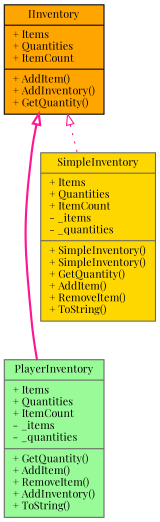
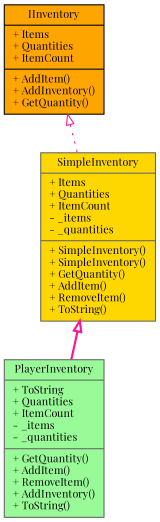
  digraph {
    fontname="Playfair Display"
    node [color=gray40 fontname="Playfair Display" fontsize=10 shape=record style=filled]
    edge [arrowtail=onormal color=deeppink dir=back fontname="Playfair Display" fontsize=10 labelfontname=Helvetica labelfontsize=10]
    n1 [color=black fillcolor=orange fontcolor=black height=0.2 label="{IInventory\n|+ Items\l+ Quantities\l+ ItemCount\l|+ AddItem()\l+ AddInventory()\l+ GetQuantity()\l}" width=0.4]
-   n2 [fillcolor=palegreen height=0.2 label="{PlayerInventory\n|+ Items\l+ Quantities\l+ ItemCount\l- _items\l- _quantities\l|+ GetQuantity()\l+ AddItem()\l+ RemoveItem()\l+ AddInventory()\l+ ToString()\l}" width=0.4]
+   n2 [fillcolor=palegreen height=0.2 label="{PlayerInventory\n|+ ToString\l+ Quantities\l+ ItemCount\l- _items\l- _quantities\l|+ GetQuantity()\l+ AddItem()\l+ RemoveItem()\l+ AddInventory()\l+ ToString()\l}" width=0.4]
    n3 [fillcolor=gold height=0.2 label="{SimpleInventory\n|+ Items\l+ Quantities\l+ ItemCount\l- _items\l- _quantities\l|+ SimpleInventory()\l+ SimpleInventory()\l+ GetQuantity()\l+ AddItem()\l+ RemoveItem()\l+ ToString()\l}" width=0.4]
-   n1 -> n2 [style=bold]
+   n3 -> n2 [style=bold]
    n1 -> n3 [style=dotted]
  }
